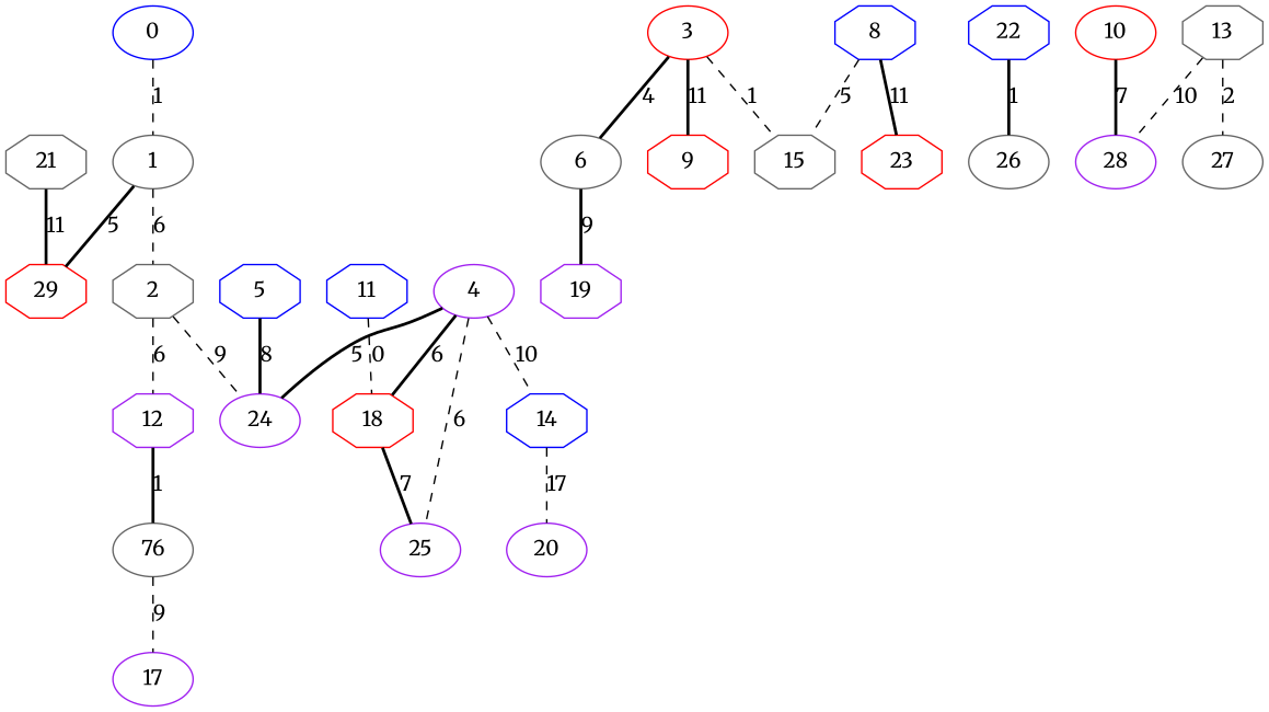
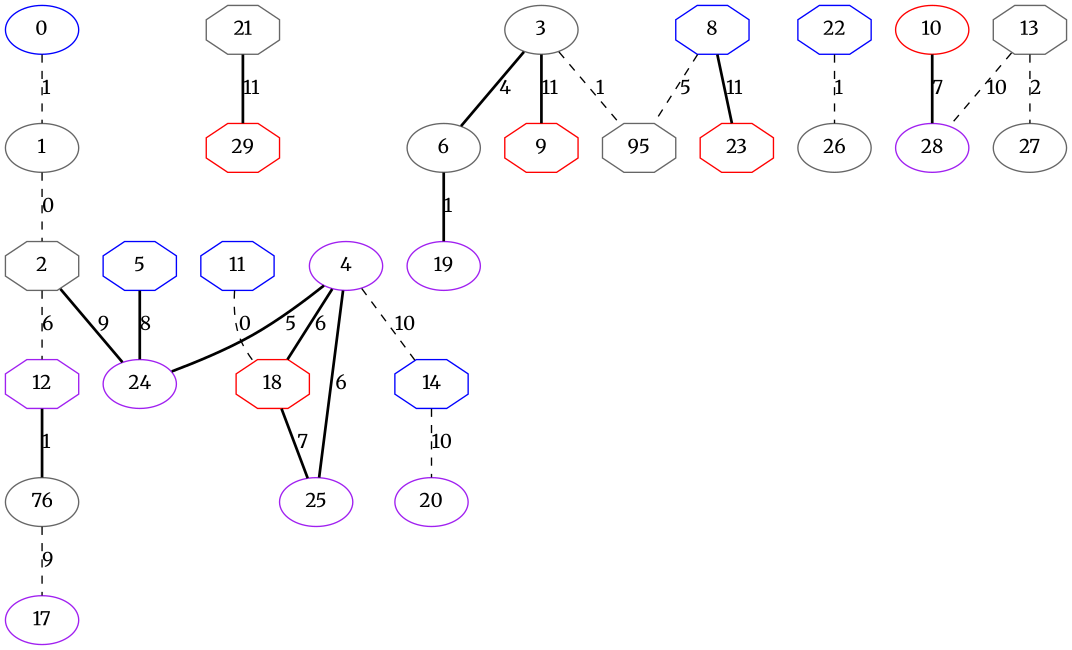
  graph {
    fontname=Merriweather
    node [color=gray40 fontname=Merriweather shape=octagon]
    edge [fontname=Merriweather style=dashed]
    n1 [color=blue label=0 shape=ellipse]
    n2 [label=1 shape=ellipse]
    n3 [label=2]
    n4 [color=red label=29]
    n5 [color=purple label=12]
    n6 [color=purple label=24 shape=ellipse]
    n7 [label=76 shape=ellipse]
-   n8 [color=red label=3 shape=ellipse]
+   n8 [label=3 shape=ellipse]
    n9 [label=6 shape=ellipse]
    n10 [color=red label=9]
-   n11 [label=15]
-   n12 [color=purple label=19]
+   n11 [label=95]
+   n12 [color=purple label=19 shape=ellipse]
    n13 [color=red label=18]
    n14 [color=purple label=25 shape=ellipse]
    n15 [color=purple label=4 shape=ellipse]
    n16 [color=blue label=14]
    n17 [color=purple label=20 shape=ellipse]
    n18 [color=blue label=5]
    n19 [color=blue label=22]
    n20 [label=26 shape=ellipse]
    n21 [color=purple label=28 shape=ellipse]
    n22 [color=blue label=8]
    n23 [color=red label=23]
    n24 [color=red label=10 shape=ellipse]
    n25 [color=blue label=11]
    n26 [color=purple label=17 shape=ellipse]
    n27 [label=13]
    n28 [label=27 shape=ellipse]
    n29 [label=21]
    n1 -- n2 [label=1]
-   n2 -- n3 [label=6]
-   n2 -- n4 [label=5 style=bold]
+   n2 -- n3 [label=0]
    n3 -- n5 [label=6]
-   n3 -- n6 [label=9]
+   n3 -- n6 [label=9 style=bold]
    n5 -- n7 [label=1 style=bold]
    n7 -- n26 [label=9]
    n8 -- n9 [label=4 style=bold]
    n8 -- n10 [label=11 style=bold]
    n8 -- n11 [label=1]
-   n9 -- n12 [label=9 style=bold]
+   n9 -- n12 [label=1 style=bold]
    n13 -- n14 [label=7 style=bold]
    n15 -- n6 [label=5 style=bold]
    n15 -- n13 [label=6 style=bold]
-   n15 -- n14 [label=6]
+   n15 -- n14 [label=6 style=bold]
    n15 -- n16 [label=10]
-   n16 -- n17 [label=17]
+   n16 -- n17 [label=10]
    n18 -- n6 [label=8 style=bold]
-   n19 -- n20 [label=1 style=bold]
+   n19 -- n20 [label=1]
    n22 -- n11 [label=5]
    n22 -- n23 [label=11 style=bold]
    n24 -- n21 [label=7 style=bold]
    n25 -- n13 [label=0]
    n27 -- n21 [label=10]
    n27 -- n28 [label=2]
    n29 -- n4 [label=11 style=bold]
  }
